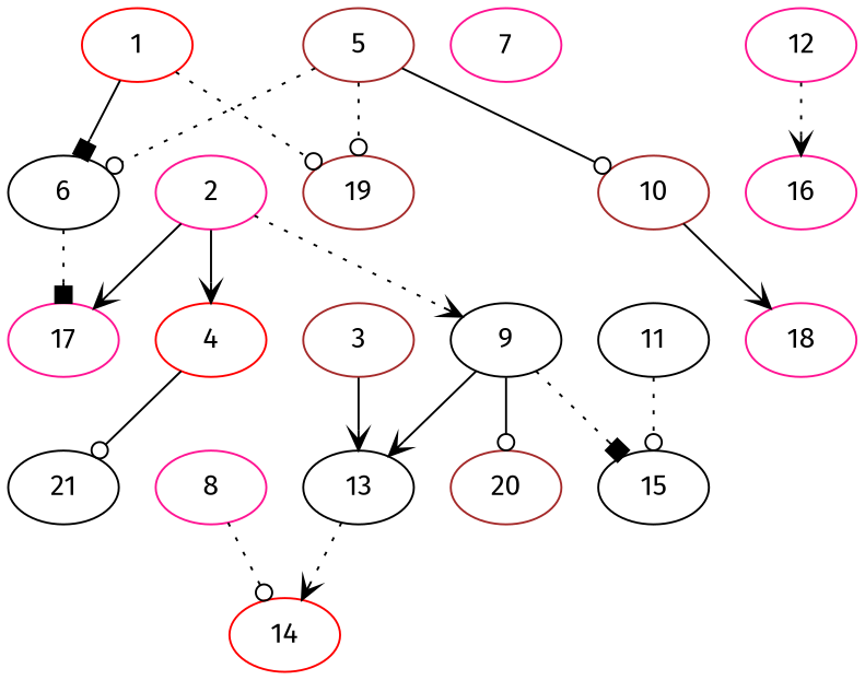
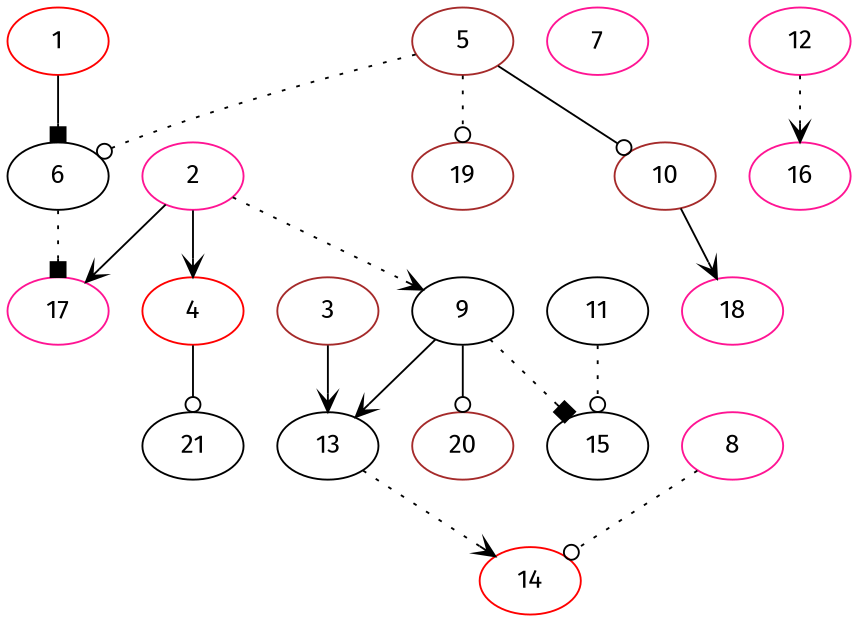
  digraph {
    fontname="Fira Sans"
    node [Weight=4 color=deeppink fontname="Fira Sans"]
    edge [Weight=71 arrowhead=odot fontname="Fira Sans" style=dotted]
    1 [Weight=3 color=red]
    6 [color=black]
    19 [Weight=7 color=brown]
    17
    2 [Weight=2]
    4 [Weight=2 color=red]
    9 [Weight=6 color=black]
    21 [Weight=7 color=black]
    13 [Weight=10 color=black]
    15 [Weight=10 color=black]
    20 [Weight=2 color=brown]
    3 [Weight=6 color=brown]
    14 [color=red]
    5 [Weight=2 color=brown]
    10 [Weight=7 color=brown]
    18 [Weight=10]
    7
    8 [Weight=10]
    11 [Weight=5 color=black]
    12 [Weight=5]
    16 [Weight=9]
    1 -> 6 [arrowhead=box style=solid]
-   1 -> 19 [Weight=80]
    6 -> 17 [arrowhead=box]
    2 -> 17 [Weight=18 arrowhead=vee style=solid]
    2 -> 4 [Weight=18 arrowhead=vee style=solid]
    2 -> 9 [Weight=62 arrowhead=vee]
    4 -> 21 [style=solid]
    9 -> 13 [Weight=53 arrowhead=vee style=solid]
    9 -> 15 [arrowhead=box]
    9 -> 20 [Weight=62 style=solid]
    13 -> 14 [arrowhead=vee]
    3 -> 13 [Weight=27 arrowhead=vee style=solid]
    5 -> 6 [Weight=89]
    5 -> 19 [Weight=53]
    5 -> 10 [Weight=80 style=solid]
    10 -> 18 [Weight=89 arrowhead=vee style=solid]
    8 -> 14 [Weight=36]
    11 -> 15 [Weight=53]
    12 -> 16 [arrowhead=vee]
  }
